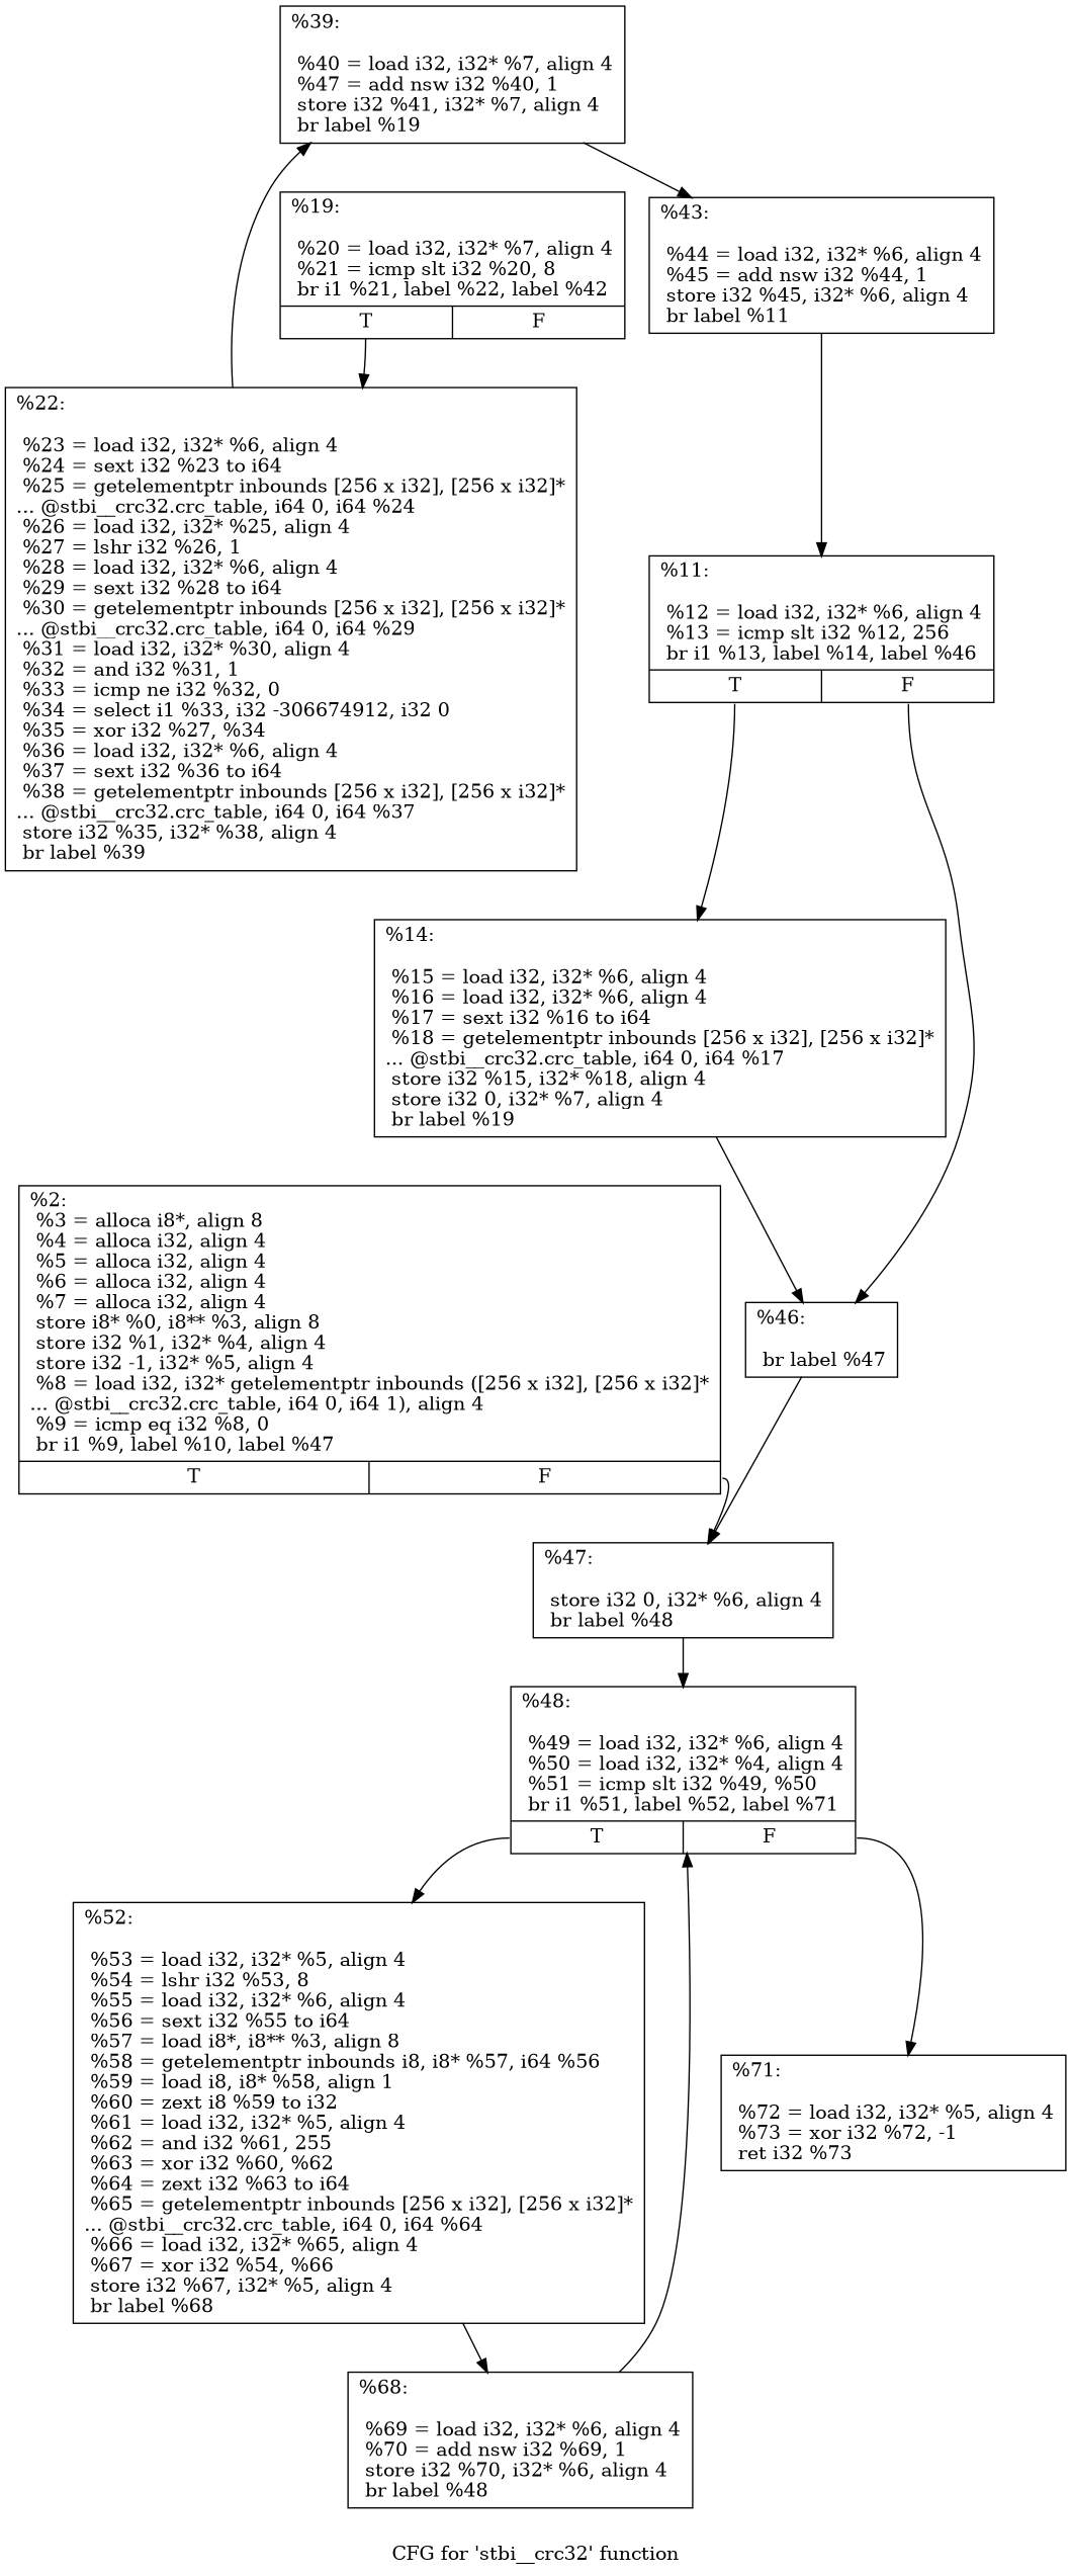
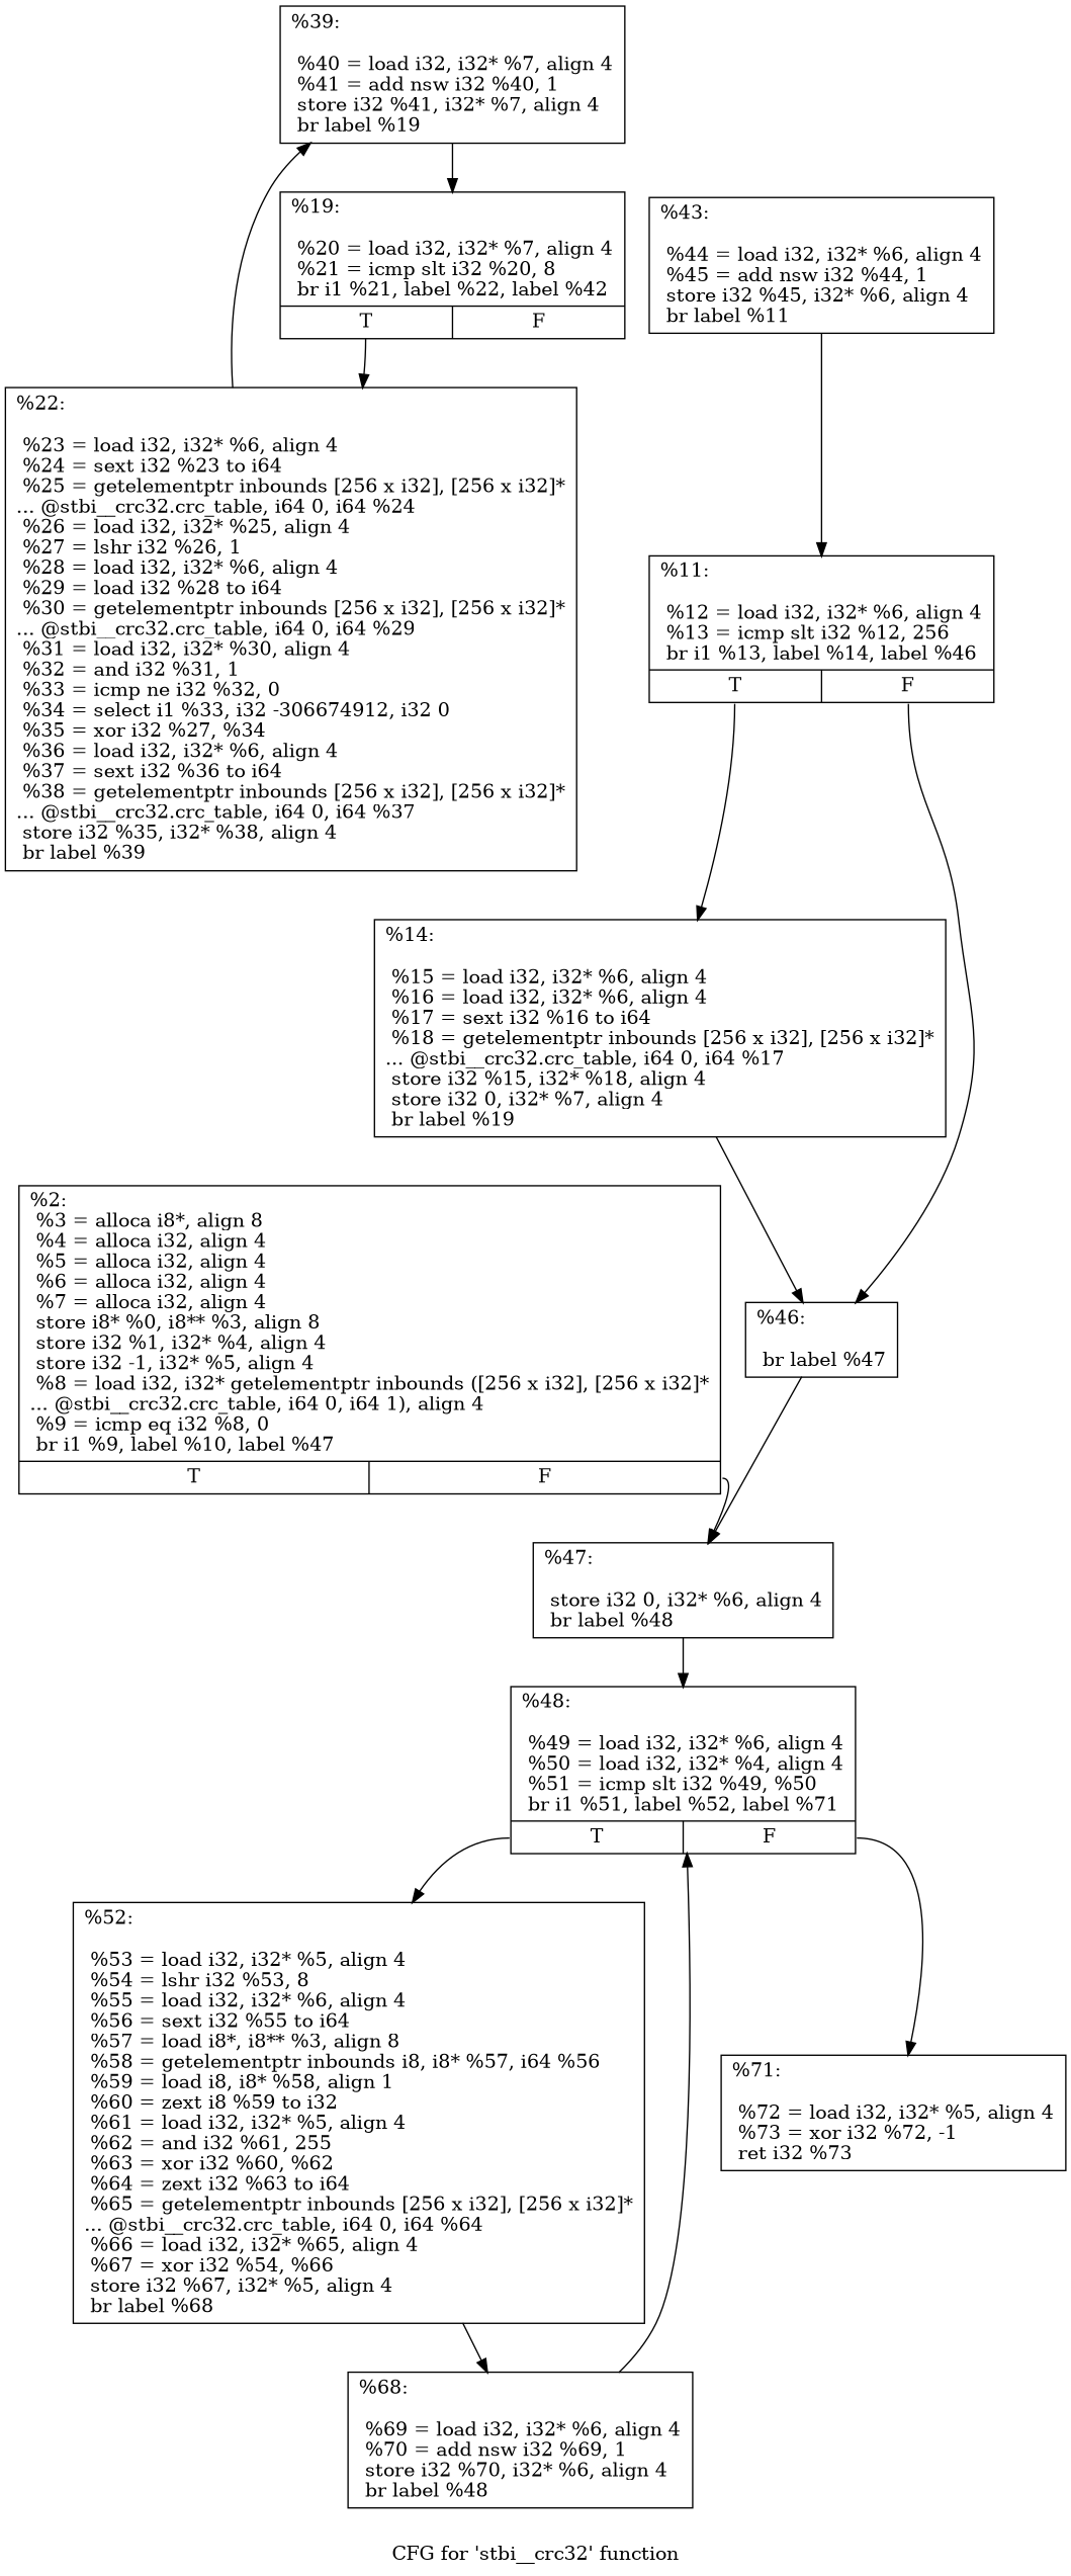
  digraph {
    label="CFG for 'stbi__crc32' function"
    node [shape=record]
    n1 [label="{%2:\l  %3 = alloca i8*, align 8\l  %4 = alloca i32, align 4\l  %5 = alloca i32, align 4\l  %6 = alloca i32, align 4\l  %7 = alloca i32, align 4\l  store i8* %0, i8** %3, align 8\l  store i32 %1, i32* %4, align 4\l  store i32 -1, i32* %5, align 4\l  %8 = load i32, i32* getelementptr inbounds ([256 x i32], [256 x i32]*\l... @stbi__crc32.crc_table, i64 0, i64 1), align 4\l  %9 = icmp eq i32 %8, 0\l  br i1 %9, label %10, label %47\l|{<s0>T|<s1>F}}"]
    n2 [label="{%47:\l\l  store i32 0, i32* %6, align 4\l  br label %48\l}"]
    n3 [label="{%48:\l\l  %49 = load i32, i32* %6, align 4\l  %50 = load i32, i32* %4, align 4\l  %51 = icmp slt i32 %49, %50\l  br i1 %51, label %52, label %71\l|{<s0>T|<s1>F}}"]
    n4 [label="{%11:\l\l  %12 = load i32, i32* %6, align 4\l  %13 = icmp slt i32 %12, 256\l  br i1 %13, label %14, label %46\l|{<s0>T|<s1>F}}"]
    n5 [label="{%14:\l\l  %15 = load i32, i32* %6, align 4\l  %16 = load i32, i32* %6, align 4\l  %17 = sext i32 %16 to i64\l  %18 = getelementptr inbounds [256 x i32], [256 x i32]*\l... @stbi__crc32.crc_table, i64 0, i64 %17\l  store i32 %15, i32* %18, align 4\l  store i32 0, i32* %7, align 4\l  br label %19\l}"]
    n6 [label="{%46:\l\l  br label %47\l}"]
    n7 [label="{%52:\l\l  %53 = load i32, i32* %5, align 4\l  %54 = lshr i32 %53, 8\l  %55 = load i32, i32* %6, align 4\l  %56 = sext i32 %55 to i64\l  %57 = load i8*, i8** %3, align 8\l  %58 = getelementptr inbounds i8, i8* %57, i64 %56\l  %59 = load i8, i8* %58, align 1\l  %60 = zext i8 %59 to i32\l  %61 = load i32, i32* %5, align 4\l  %62 = and i32 %61, 255\l  %63 = xor i32 %60, %62\l  %64 = zext i32 %63 to i64\l  %65 = getelementptr inbounds [256 x i32], [256 x i32]*\l... @stbi__crc32.crc_table, i64 0, i64 %64\l  %66 = load i32, i32* %65, align 4\l  %67 = xor i32 %54, %66\l  store i32 %67, i32* %5, align 4\l  br label %68\l}"]
    n8 [label="{%71:\l\l  %72 = load i32, i32* %5, align 4\l  %73 = xor i32 %72, -1\l  ret i32 %73\l}"]
    n9 [label="{%19:\l\l  %20 = load i32, i32* %7, align 4\l  %21 = icmp slt i32 %20, 8\l  br i1 %21, label %22, label %42\l|{<s0>T|<s1>F}}"]
-   n10 [label="{%22:\l\l  %23 = load i32, i32* %6, align 4\l  %24 = sext i32 %23 to i64\l  %25 = getelementptr inbounds [256 x i32], [256 x i32]*\l... @stbi__crc32.crc_table, i64 0, i64 %24\l  %26 = load i32, i32* %25, align 4\l  %27 = lshr i32 %26, 1\l  %28 = load i32, i32* %6, align 4\l  %29 = sext i32 %28 to i64\l  %30 = getelementptr inbounds [256 x i32], [256 x i32]*\l... @stbi__crc32.crc_table, i64 0, i64 %29\l  %31 = load i32, i32* %30, align 4\l  %32 = and i32 %31, 1\l  %33 = icmp ne i32 %32, 0\l  %34 = select i1 %33, i32 -306674912, i32 0\l  %35 = xor i32 %27, %34\l  %36 = load i32, i32* %6, align 4\l  %37 = sext i32 %36 to i64\l  %38 = getelementptr inbounds [256 x i32], [256 x i32]*\l... @stbi__crc32.crc_table, i64 0, i64 %37\l  store i32 %35, i32* %38, align 4\l  br label %39\l}"]
-   n11 [label="{%39:\l\l  %40 = load i32, i32* %7, align 4\l  %47 = add nsw i32 %40, 1\l  store i32 %41, i32* %7, align 4\l  br label %19\l}"]
+   n10 [label="{%22:\l\l  %23 = load i32, i32* %6, align 4\l  %24 = sext i32 %23 to i64\l  %25 = getelementptr inbounds [256 x i32], [256 x i32]*\l... @stbi__crc32.crc_table, i64 0, i64 %24\l  %26 = load i32, i32* %25, align 4\l  %27 = lshr i32 %26, 1\l  %28 = load i32, i32* %6, align 4\l  %29 = load i32 %28 to i64\l  %30 = getelementptr inbounds [256 x i32], [256 x i32]*\l... @stbi__crc32.crc_table, i64 0, i64 %29\l  %31 = load i32, i32* %30, align 4\l  %32 = and i32 %31, 1\l  %33 = icmp ne i32 %32, 0\l  %34 = select i1 %33, i32 -306674912, i32 0\l  %35 = xor i32 %27, %34\l  %36 = load i32, i32* %6, align 4\l  %37 = sext i32 %36 to i64\l  %38 = getelementptr inbounds [256 x i32], [256 x i32]*\l... @stbi__crc32.crc_table, i64 0, i64 %37\l  store i32 %35, i32* %38, align 4\l  br label %39\l}"]
+   n11 [label="{%39:\l\l  %40 = load i32, i32* %7, align 4\l  %41 = add nsw i32 %40, 1\l  store i32 %41, i32* %7, align 4\l  br label %19\l}"]
    n12 [label="{%43:\l\l  %44 = load i32, i32* %6, align 4\l  %45 = add nsw i32 %44, 1\l  store i32 %45, i32* %6, align 4\l  br label %11\l}"]
    n13 [label="{%68:\l\l  %69 = load i32, i32* %6, align 4\l  %70 = add nsw i32 %69, 1\l  store i32 %70, i32* %6, align 4\l  br label %48\l}"]
    n1 -> n2 [tailport=s1]
    n2 -> n3
    n3 -> n7 [tailport=s0]
    n3 -> n8 [tailport=s1]
    n4 -> n5 [tailport=s0]
    n4 -> n6 [tailport=s1]
    n5 -> n6
    n6 -> n2
    n7 -> n13
    n9 -> n10 [tailport=s0]
    n10 -> n11
-   n11 -> n12
+   n11 -> n9
    n12 -> n4
    n13 -> n3
  }
